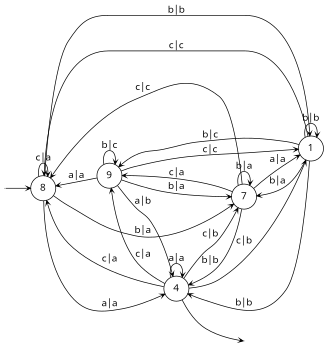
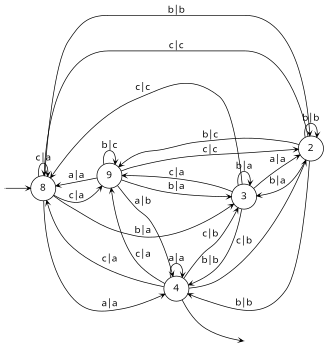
  digraph {
    fontname="Open Sans"
    rankdir=LR
    vcsn_context="lat<letterset<char_letters(abc)>, letterset<char_letters(abc)>>, b"
    node [fontname="Open Sans" shape=circle style=rounded]
    edge [arrowhead=vee arrowsize=.6 fontname="Open Sans"]
    I0 [shape=point width=0 style=""]
    F4 [shape=point width=0 style=""]
    n3 [label=8 width=0.5]
    n4 [label=9 width=0.5]
-   2 [width=0.5 label=1]
-   3 [width=0.5 label=7]
+   2 [width=0.5]
+   3 [width=0.5]
    4 [width=0.5]
    subgraph sub_1 {
      I0
      F4
    }
    subgraph sub_2 {
      n3
      n4
      2
      3
      4
    }
    I0 -> n3
    n3 -> n3 [label="c|a"]
+   n3 -> n4 [label="c|a"]
    n3 -> 2 [label="b|b"]
    n3 -> 3 [label="b|a"]
    n3 -> 4 [label="a|a"]
    n4 -> n3 [label="a|a"]
    n4 -> n4 [label="b|c"]
    n4 -> 2 [label="c|c"]
    n4 -> 3 [label="b|a"]
    n4 -> 4 [label="a|b"]
    2 -> n3 [label="c|c"]
    2 -> n4 [label="b|c"]
    2 -> 2 [label="b|b"]
    2 -> 3 [label="b|a"]
    2 -> 4 [label="b|b"]
    3 -> n3 [label="c|c"]
    3 -> n4 [label="c|a"]
    3 -> 2 [label="a|a"]
    3 -> 3 [label="b|a"]
    3 -> 4 [label="b|b"]
    4 -> F4
    4 -> n3 [label="c|a"]
    4 -> n4 [label="c|a"]
    4 -> 2 [label="c|b"]
    4 -> 3 [label="c|b"]
    4 -> 4 [label="a|a"]
  }
